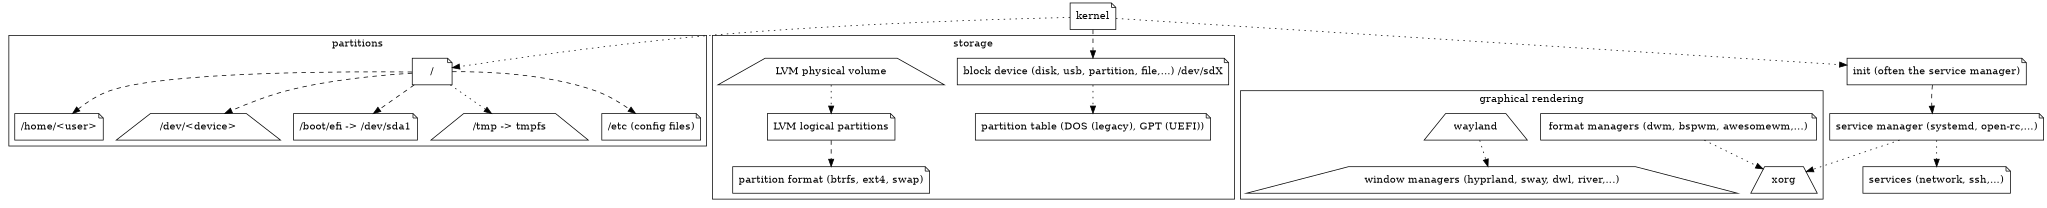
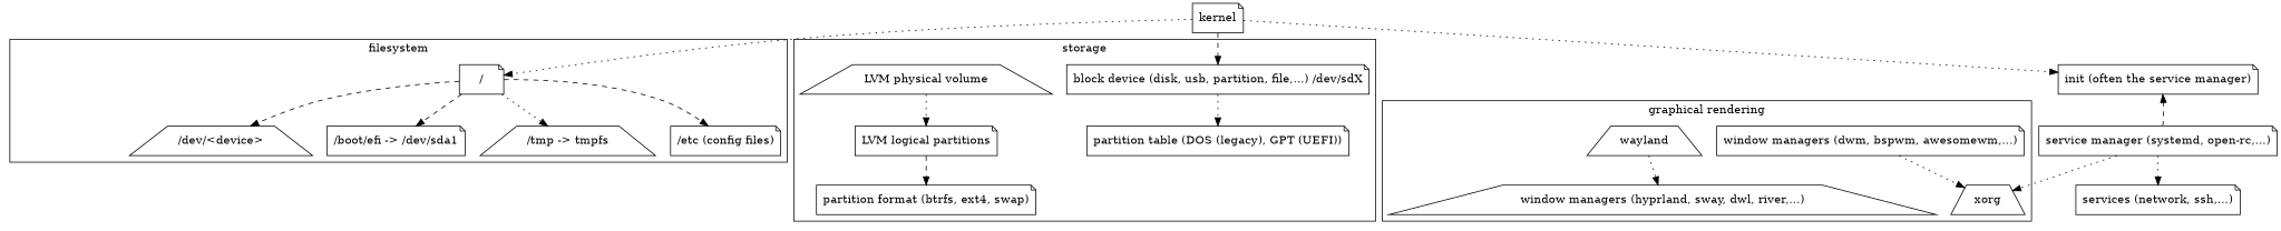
  digraph {
    compound=true
    node [shape=note]
    edge [style=dotted]
    n1 [label="/"]
-   n2 [label="/home/<user>"]
    n3 [label="/dev/<device>" shape=trapezium]
    n4 [label="/boot/efi -> /dev/sda1"]
    "/tmp -> tmpfs" [shape=trapezium]
    "/etc (config files)"
    n7 [label="block device (disk, usb, partition, file,...) /dev/sdX"]
    n8 [label="partition table (DOS (legacy), GPT (UEFI))"]
    n9 [label="LVM physical volume" shape=trapezium]
    n10 [label="partition format (btrfs, ext4, swap)"]
    n11 [label="LVM logical partitions"]
-   n12 [label="format managers (dwm, bspwm, awesomewm,...)"]
+   n12 [label="window managers (dwm, bspwm, awesomewm,...)"]
    xorg [shape=trapezium]
    n14 [label="window managers (hyprland, sway, dwl, river,...)" shape=trapezium]
    wayland [shape=trapezium]
    n16 [label="init (often the service manager)"]
    n17 [label="service manager (systemd, open-rc,...)"]
    "services (network, ssh,...)"
    kernel
    subgraph cluster_1 {
-     label=partitions
+     label=filesystem
      n1
-     n2
      n3
      n4
      "/tmp -> tmpfs"
      "/etc (config files)"
    }
    subgraph cluster_2 {
      label=storage
      n7
      n8
      n9
      n10
      n11
    }
    subgraph cluster_3 {
      label="graphical rendering"
      n12
      xorg
      n14
      wayland
    }
-   n1 -> n2 [style=dashed]
    n1 -> n3 [style=dashed]
    n1 -> n4 [style=dashed]
    n1 -> "/tmp -> tmpfs"
    n1 -> "/etc (config files)" [style=dashed]
    n7 -> n8
    n9 -> n11
    n11 -> n10 [style=dashed]
    n12 -> xorg
    wayland -> n14
-   n16 -> n17 [style=dashed]
+   n17 -> n16 [style=dashed]
    n17 -> xorg
    n17 -> "services (network, ssh,...)"
    kernel -> n1
    kernel -> n7 [style=dashed]
    kernel -> n16
  }
